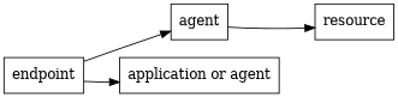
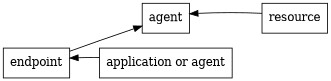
  digraph {
    rankdir=LR
    remincross=true
    node [shape=box]
    agent
    resource
    endpoint
    n4 [label="application or agent"]
-   agent -> resource
+   resource -> agent
    endpoint -> agent
-   endpoint -> n4
+   n4 -> endpoint
  }
